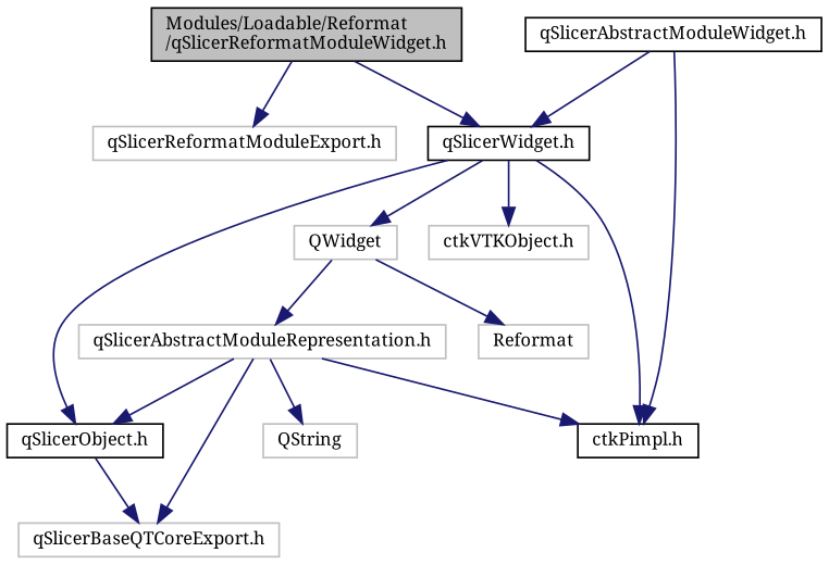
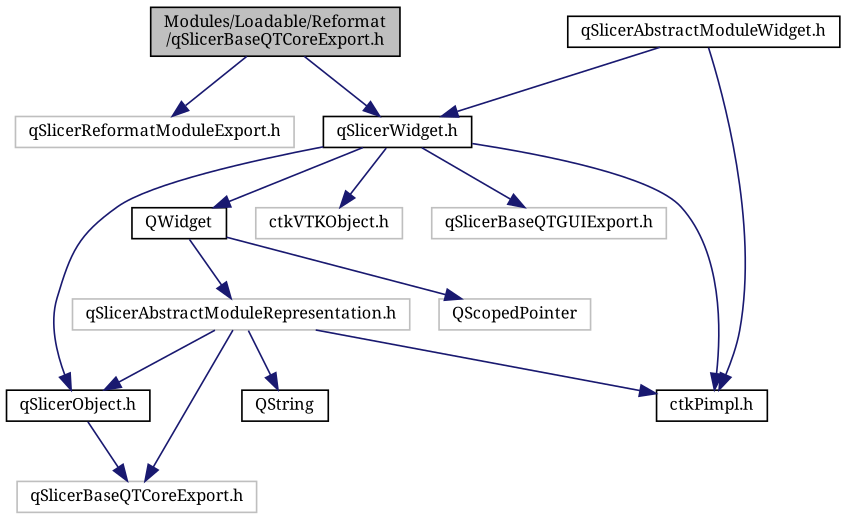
  digraph {
    fontname="Noto Serif"
    node [color=grey75 fontname="Noto Serif" fontsize=10 shape=record]
    edge [color=midnightblue fontname="Noto Serif" fontsize=10 labelfontname=Helvetica labelfontsize=10 style=solid]
-   n1 [color=black fillcolor=grey75 fontcolor=black height=0.2 label="Modules/Loadable/Reformat\l/qSlicerReformatModuleWidget.h" style=filled width=0.4]
+   n1 [color=black fillcolor=grey75 fontcolor=black height=0.2 label="Modules/Loadable/Reformat\l/qSlicerBaseQTCoreExport.h" style=filled width=0.4]
    n2 [height=0.2 label="qSlicerReformatModuleExport.h" width=0.4]
    n3 [color=black height=0.2 label="qSlicerWidget.h" width=0.4]
    n4 [color=black height=0.2 label="qSlicerAbstractModuleWidget.h" width=0.4]
    n5 [color=black height=0.2 label="ctkPimpl.h" width=0.4]
    n6 [height=0.2 label="qSlicerAbstractModuleRepresentation.h" width=0.4]
-   n7 [height=0.2 label=QString width=0.4]
+   n7 [color=black height=0.2 label=QString width=0.4]
    n8 [color=black height=0.2 label="qSlicerObject.h" width=0.4]
    n9 [height=0.2 label="qSlicerBaseQTCoreExport.h" width=0.4]
-   n10 [height=0.2 label=QWidget width=0.4]
+   n10 [color=black height=0.2 label=QWidget width=0.4]
    n11 [height=0.2 label="ctkVTKObject.h" width=0.4]
-   n13 [height=0.2 label=Reformat width=0.4]
+   n12 [height=0.2 label="qSlicerBaseQTGUIExport.h" width=0.4]
+   n13 [height=0.2 label=QScopedPointer width=0.4]
    n1 -> n2
    n1 -> n3
    n3 -> n5
    n3 -> n8
    n3 -> n10
    n3 -> n11
+   n3 -> n12
    n4 -> n3
    n4 -> n5
    n6 -> n5
    n6 -> n7
    n6 -> n8
    n6 -> n9
    n8 -> n9
    n10 -> n6
    n10 -> n13
  }
